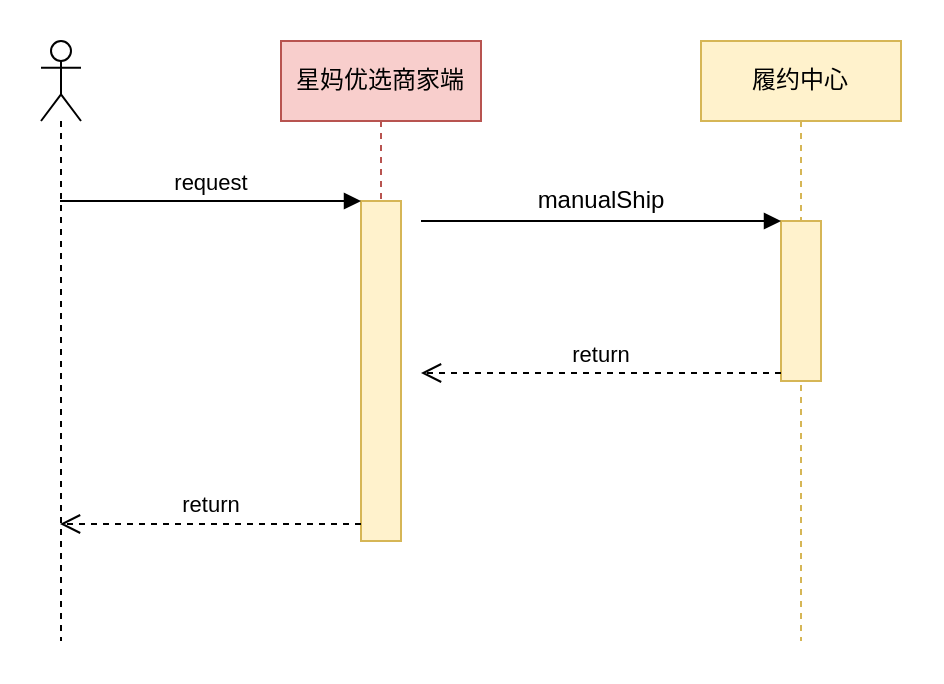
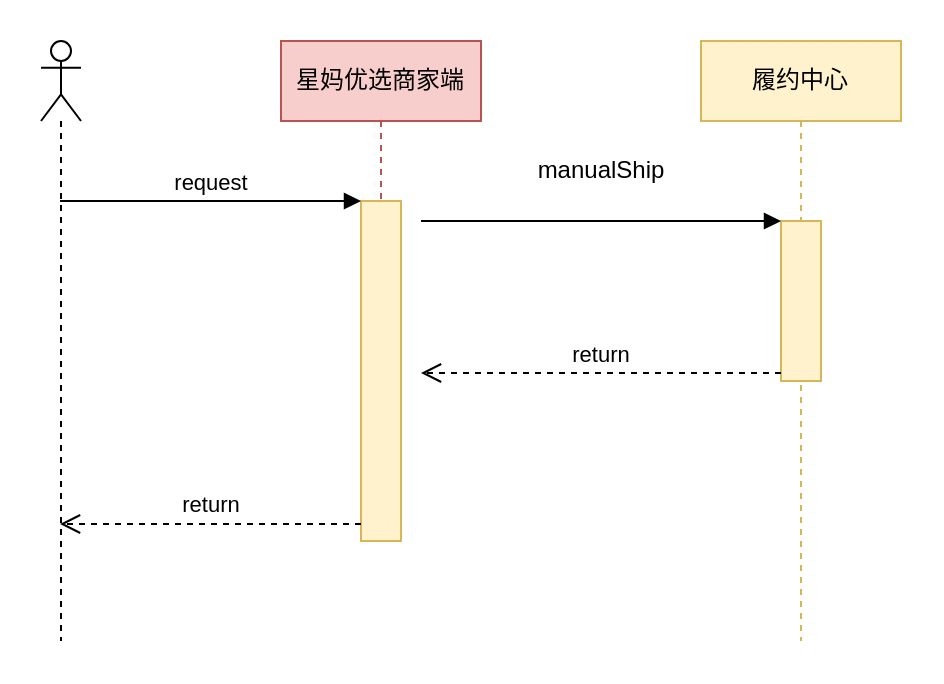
  <mxCell id="0" />
  <mxCell id="1" parent="0" />
  <mxCell id="2" value="" style="shape=umlLifeline;participant=umlActor;perimeter=lifelinePerimeter;whiteSpace=wrap;html=1;container=1;collapsible=0;recursiveResize=0;verticalAlign=top;spacingTop=36;outlineConnect=0;" vertex="1" parent="1"><mxGeometry x="20" y="20" width="20" height="300" as="geometry" /></mxCell>
  <mxCell id="3" value="星妈优选商家端" style="shape=umlLifeline;perimeter=lifelinePerimeter;whiteSpace=wrap;html=1;container=1;collapsible=0;recursiveResize=0;outlineConnect=0;fillColor=#f8cecc;strokeColor=#b85450;" vertex="1" parent="1"><mxGeometry x="140" y="20" width="100" height="250" as="geometry" /></mxCell>
  <mxCell id="4" value="" style="html=1;points=[];perimeter=orthogonalPerimeter;fillColor=#fff2cc;strokeColor=#d6b656;" vertex="1" parent="3"><mxGeometry x="40" y="80" width="20" height="170" as="geometry" /></mxCell>
  <mxCell id="5" value="request" style="html=1;verticalAlign=bottom;endArrow=block;entryX=0;entryY=0;" edge="1" target="4" parent="1" source="2"><mxGeometry relative="1" as="geometry"><mxPoint x="120" y="100" as="sourcePoint" /></mxGeometry></mxCell>
  <mxCell id="6" value="return" style="html=1;verticalAlign=bottom;endArrow=open;dashed=1;endSize=8;exitX=0;exitY=0.95;" edge="1" source="4" parent="1" target="2"><mxGeometry relative="1" as="geometry"><mxPoint x="120" y="176" as="targetPoint" /></mxGeometry></mxCell>
  <mxCell id="7" value="履约中心" style="shape=umlLifeline;perimeter=lifelinePerimeter;whiteSpace=wrap;html=1;container=1;collapsible=0;recursiveResize=0;outlineConnect=0;fillColor=#fff2cc;strokeColor=#d6b656;" vertex="1" parent="1"><mxGeometry x="350" y="20" width="100" height="300" as="geometry" /></mxCell>
  <mxCell id="8" value="" style="html=1;points=[];perimeter=orthogonalPerimeter;fillColor=#fff2cc;strokeColor=#d6b656;" vertex="1" parent="7"><mxGeometry x="40" y="90" width="20" height="80" as="geometry" /></mxCell>
  <mxCell id="9" value="" style="html=1;verticalAlign=bottom;endArrow=block;entryX=0;entryY=0;" edge="1" target="8" parent="1"><mxGeometry x="0.222" y="10" relative="1" as="geometry"><mxPoint x="210" y="110" as="sourcePoint" /><mxPoint as="offset" /></mxGeometry></mxCell>
  <mxCell id="10" value="return" style="html=1;verticalAlign=bottom;endArrow=open;dashed=1;endSize=8;exitX=0;exitY=0.95;" edge="1" source="8" parent="1"><mxGeometry relative="1" as="geometry"><mxPoint x="210" y="186" as="targetPoint" /></mxGeometry></mxCell>
- <mxCell id="11" value="manualShip" style="text;html=1;align=center;verticalAlign=middle;resizable=0;points=[];autosize=1;strokeColor=none;" vertex="1" parent="1"><mxGeometry x="260" y="90" width="80" height="20" as="geometry" /></mxCell>
+ <mxCell id="11" value="manualShip" style="text;html=1;align=center;verticalAlign=middle;resizable=0;points=[];autosize=1;strokeColor=none;" vertex="1" parent="1"><mxGeometry x="260" y="75" width="80" height="20" as="geometry" /></mxCell>
